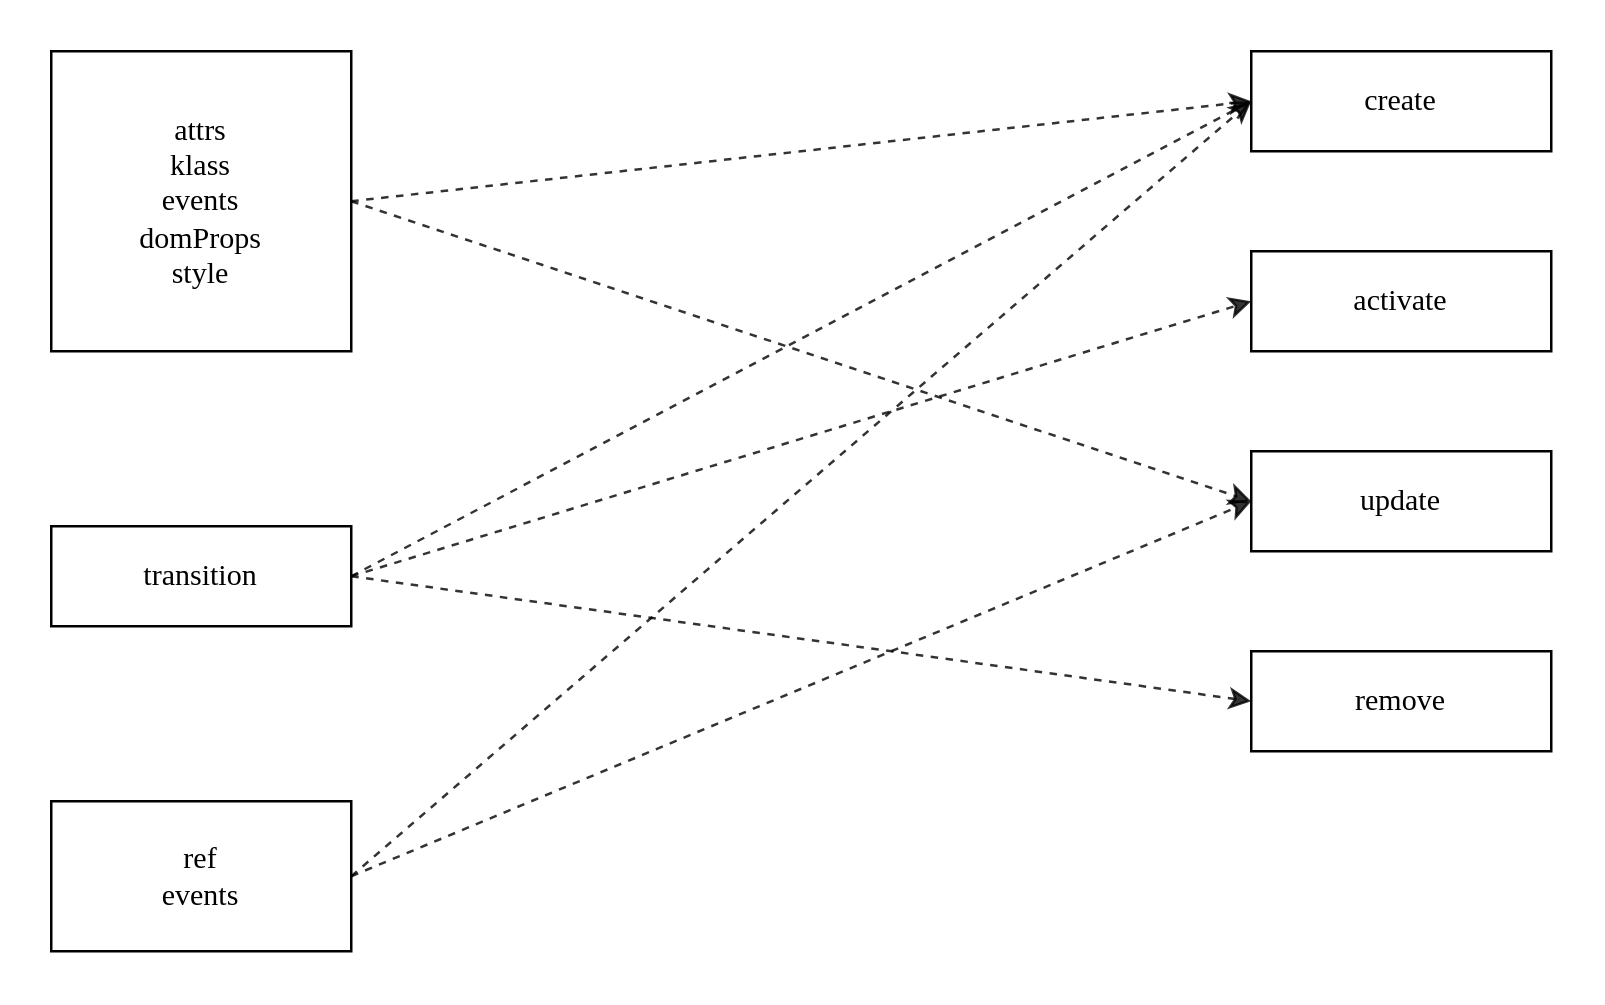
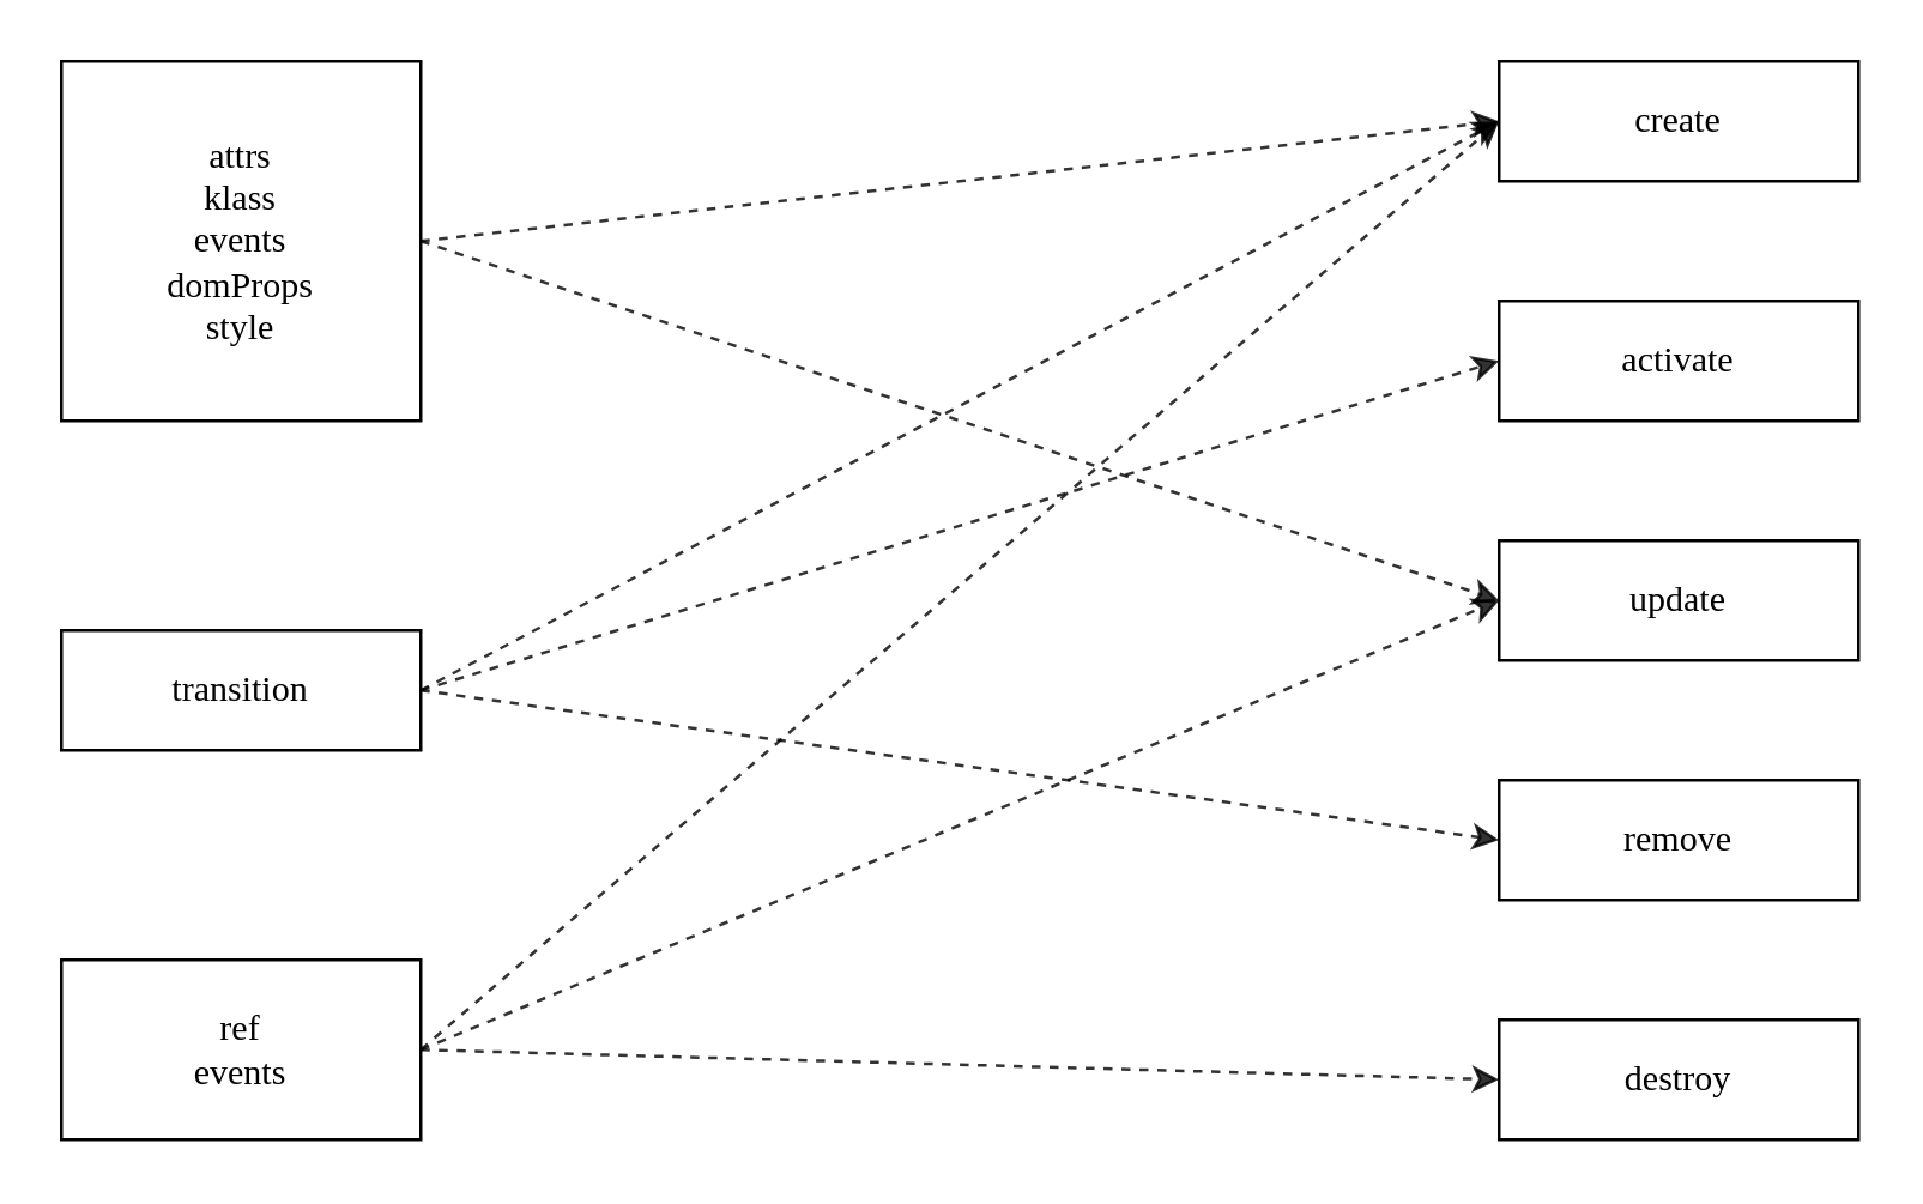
  <mxCell id="0" />
  <mxCell id="1" parent="0" />
  <mxCell id="2" value="attrs&lt;br&gt;klass&lt;br&gt;events&lt;br&gt;domProps&lt;br&gt;style" style="rounded=0;whiteSpace=wrap;html=1;fontFamily=Lucida Console;" vertex="1" parent="1"><mxGeometry x="20" y="20" width="120" height="120" as="geometry" /></mxCell>
  <mxCell id="3" value="transition" style="rounded=0;whiteSpace=wrap;html=1;fontFamily=Lucida Console;" vertex="1" parent="1"><mxGeometry x="20" y="210" width="120" height="40" as="geometry" /></mxCell>
  <mxCell id="4" value="ref&lt;br&gt;events" style="rounded=0;whiteSpace=wrap;html=1;fontFamily=Lucida Console;" vertex="1" parent="1"><mxGeometry x="20" y="320" width="120" height="60" as="geometry" /></mxCell>
  <mxCell id="5" value="create" style="rounded=0;whiteSpace=wrap;html=1;fontFamily=Lucida Console;" vertex="1" parent="1"><mxGeometry x="500" y="20" width="120" height="40" as="geometry" /></mxCell>
  <mxCell id="6" value="activate" style="rounded=0;whiteSpace=wrap;html=1;fontFamily=Lucida Console;" vertex="1" parent="1"><mxGeometry x="500" y="100" width="120" height="40" as="geometry" /></mxCell>
  <mxCell id="7" value="update" style="rounded=0;whiteSpace=wrap;html=1;fontFamily=Lucida Console;" vertex="1" parent="1"><mxGeometry x="500" y="180" width="120" height="40" as="geometry" /></mxCell>
  <mxCell id="8" value="remove" style="rounded=0;whiteSpace=wrap;html=1;fontFamily=Lucida Console;" vertex="1" parent="1"><mxGeometry x="500" y="260" width="120" height="40" as="geometry" /></mxCell>
+ <mxCell id="9" value="destroy" style="rounded=0;whiteSpace=wrap;html=1;fontFamily=Lucida Console;" vertex="1" parent="1"><mxGeometry x="500" y="340" width="120" height="40" as="geometry" /></mxCell>
  <mxCell id="10" value="" style="endArrow=classic;html=1;exitX=1;exitY=0.5;exitDx=0;exitDy=0;entryX=0;entryY=0.5;entryDx=0;entryDy=0;dashed=1;opacity=80;fontFamily=Lucida Console;" edge="1" parent="1" source="2" target="5"><mxGeometry width="50" height="50" relative="1" as="geometry"><mxPoint x="310" y="260" as="sourcePoint" /><mxPoint x="360" y="210" as="targetPoint" /></mxGeometry></mxCell>
  <mxCell id="11" value="" style="endArrow=classic;html=1;exitX=1;exitY=0.5;exitDx=0;exitDy=0;entryX=0;entryY=0.5;entryDx=0;entryDy=0;dashed=1;opacity=80;fontFamily=Lucida Console;" edge="1" parent="1" source="2" target="7"><mxGeometry width="50" height="50" relative="1" as="geometry"><mxPoint x="310" y="260" as="sourcePoint" /><mxPoint x="360" y="210" as="targetPoint" /></mxGeometry></mxCell>
- <mxCell id="12" value="" style="endArrow=open;html=1;exitX=1;exitY=0.5;exitDx=0;exitDy=0;entryX=0;entryY=0.5;entryDx=0;entryDy=0;dashed=1;opacity=80;fontFamily=Lucida Console;" edge="1" parent="1" source="3" target="5"><mxGeometry width="50" height="50" relative="1" as="geometry"><mxPoint x="310" y="260" as="sourcePoint" /><mxPoint x="360" y="210" as="targetPoint" /></mxGeometry></mxCell>
+ <mxCell id="12" value="" style="endArrow=classic;html=1;exitX=1;exitY=0.5;exitDx=0;exitDy=0;entryX=0;entryY=0.5;entryDx=0;entryDy=0;dashed=1;opacity=80;fontFamily=Lucida Console;" edge="1" parent="1" source="3" target="5"><mxGeometry width="50" height="50" relative="1" as="geometry"><mxPoint x="310" y="260" as="sourcePoint" /><mxPoint x="360" y="210" as="targetPoint" /></mxGeometry></mxCell>
  <mxCell id="13" value="" style="endArrow=classic;html=1;exitX=1;exitY=0.5;exitDx=0;exitDy=0;entryX=0;entryY=0.5;entryDx=0;entryDy=0;dashed=1;opacity=80;fontFamily=Lucida Console;" edge="1" parent="1" source="3" target="6"><mxGeometry width="50" height="50" relative="1" as="geometry"><mxPoint x="310" y="260" as="sourcePoint" /><mxPoint x="360" y="210" as="targetPoint" /></mxGeometry></mxCell>
  <mxCell id="14" value="" style="endArrow=classic;html=1;exitX=1;exitY=0.5;exitDx=0;exitDy=0;entryX=0;entryY=0.5;entryDx=0;entryDy=0;dashed=1;opacity=80;fontFamily=Lucida Console;" edge="1" parent="1" source="3" target="8"><mxGeometry width="50" height="50" relative="1" as="geometry"><mxPoint x="310" y="260" as="sourcePoint" /><mxPoint x="360" y="210" as="targetPoint" /></mxGeometry></mxCell>
  <mxCell id="15" value="" style="endArrow=classic;html=1;exitX=1;exitY=0.5;exitDx=0;exitDy=0;entryX=0;entryY=0.5;entryDx=0;entryDy=0;dashed=1;opacity=80;fontFamily=Lucida Console;" edge="1" parent="1" source="4" target="5"><mxGeometry width="50" height="50" relative="1" as="geometry"><mxPoint x="310" y="260" as="sourcePoint" /><mxPoint x="360" y="210" as="targetPoint" /></mxGeometry></mxCell>
  <mxCell id="16" value="" style="endArrow=classic;html=1;exitX=1;exitY=0.5;exitDx=0;exitDy=0;entryX=0;entryY=0.5;entryDx=0;entryDy=0;dashed=1;opacity=80;fontFamily=Lucida Console;" edge="1" parent="1" source="4" target="7"><mxGeometry width="50" height="50" relative="1" as="geometry"><mxPoint x="310" y="260" as="sourcePoint" /><mxPoint x="360" y="210" as="targetPoint" /></mxGeometry></mxCell>
+ <mxCell id="17" value="" style="endArrow=classic;html=1;exitX=1;exitY=0.5;exitDx=0;exitDy=0;entryX=0;entryY=0.5;entryDx=0;entryDy=0;dashed=1;opacity=80;fontFamily=Lucida Console;" edge="1" parent="1" source="4" target="9"><mxGeometry width="50" height="50" relative="1" as="geometry"><mxPoint x="310" y="260" as="sourcePoint" /><mxPoint x="360" y="210" as="targetPoint" /></mxGeometry></mxCell>
